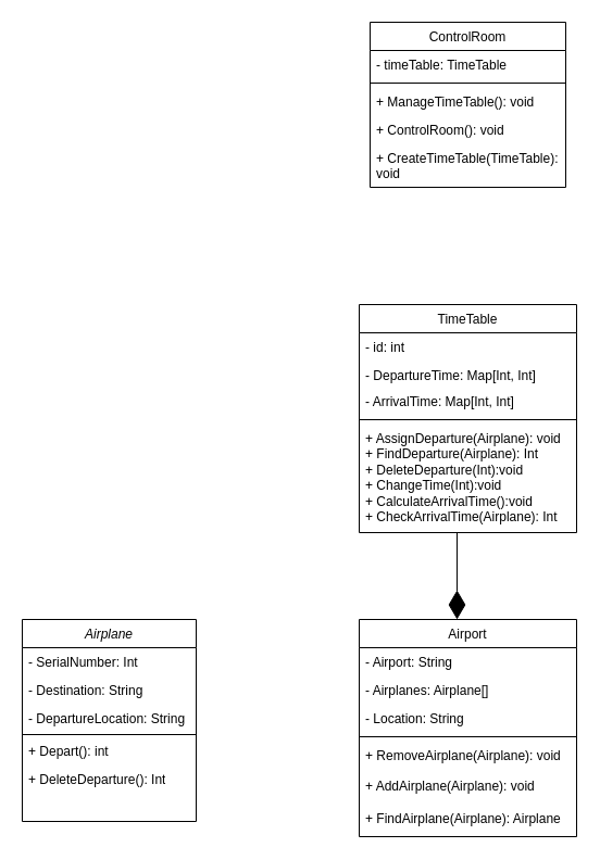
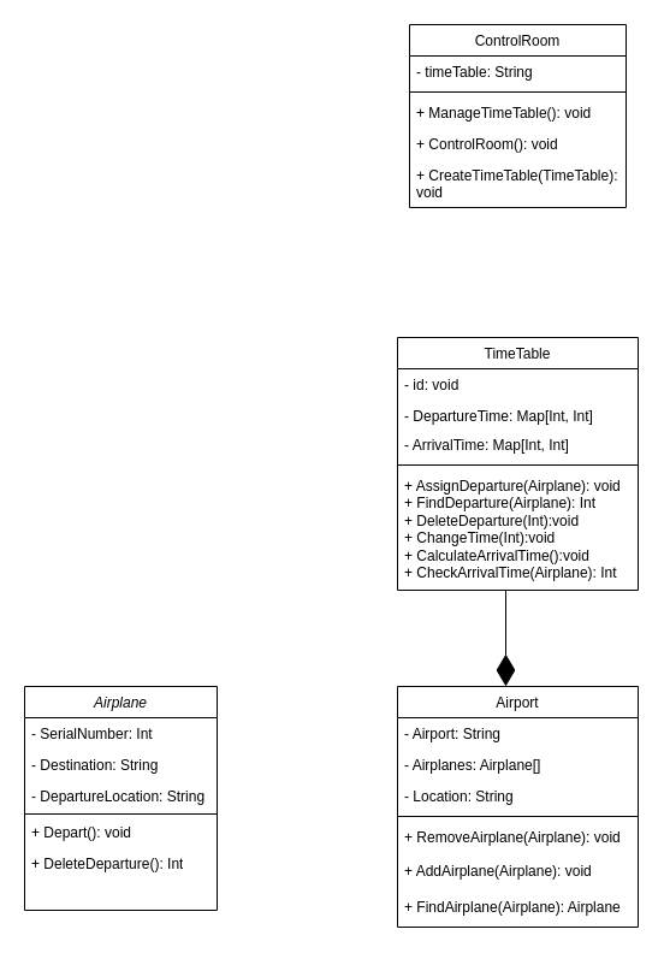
  <mxCell id="0" />
  <mxCell id="1" parent="0" />
  <mxCell id="2" value="Airplane" style="swimlane;fontStyle=2;align=center;verticalAlign=top;childLayout=stackLayout;horizontal=1;startSize=26;horizontalStack=0;resizeParent=1;resizeLast=0;collapsible=1;marginBottom=0;rounded=0;shadow=0;strokeWidth=1;" vertex="1" parent="1"><mxGeometry x="20" y="570" width="160" height="186" as="geometry"><mxRectangle x="230" y="140" width="160" height="26" as="alternateBounds" /></mxGeometry></mxCell>
  <mxCell id="3" value="- SerialNumber: Int" style="text;align=left;verticalAlign=top;spacingLeft=4;spacingRight=4;overflow=hidden;rotatable=0;points=[[0,0.5],[1,0.5]];portConstraint=eastwest;" vertex="1" parent="2"><mxGeometry y="26" width="160" height="26" as="geometry" /></mxCell>
  <mxCell id="4" value="- Destination: String" style="text;align=left;verticalAlign=top;spacingLeft=4;spacingRight=4;overflow=hidden;rotatable=0;points=[[0,0.5],[1,0.5]];portConstraint=eastwest;rounded=0;shadow=0;html=0;" vertex="1" parent="2"><mxGeometry y="52" width="160" height="26" as="geometry" /></mxCell>
  <mxCell id="5" value="- DepartureLocation: String" style="text;strokeColor=none;fillColor=none;align=left;verticalAlign=top;spacingLeft=4;spacingRight=4;overflow=hidden;rotatable=0;points=[[0,0.5],[1,0.5]];portConstraint=eastwest;whiteSpace=wrap;html=1;" vertex="1" parent="2"><mxGeometry y="78" width="160" height="26" as="geometry" /></mxCell>
  <mxCell id="6" value="" style="line;html=1;strokeWidth=1;align=left;verticalAlign=middle;spacingTop=-1;spacingLeft=3;spacingRight=3;rotatable=0;labelPosition=right;points=[];portConstraint=eastwest;" vertex="1" parent="2"><mxGeometry y="104" width="160" height="4" as="geometry" /></mxCell>
- <mxCell id="7" value="+ Depart(): int" style="text;align=left;verticalAlign=top;spacingLeft=4;spacingRight=4;overflow=hidden;rotatable=0;points=[[0,0.5],[1,0.5]];portConstraint=eastwest;" vertex="1" parent="2"><mxGeometry y="108" width="160" height="26" as="geometry" /></mxCell>
+ <mxCell id="7" value="+ Depart(): void" style="text;align=left;verticalAlign=top;spacingLeft=4;spacingRight=4;overflow=hidden;rotatable=0;points=[[0,0.5],[1,0.5]];portConstraint=eastwest;" vertex="1" parent="2"><mxGeometry y="108" width="160" height="26" as="geometry" /></mxCell>
  <mxCell id="8" value="+ DeleteDeparture(): Int" style="text;strokeColor=none;fillColor=none;align=left;verticalAlign=top;spacingLeft=4;spacingRight=4;overflow=hidden;rotatable=0;points=[[0,0.5],[1,0.5]];portConstraint=eastwest;whiteSpace=wrap;html=1;" vertex="1" parent="2"><mxGeometry y="134" width="160" height="26" as="geometry" /></mxCell>
  <mxCell id="9" value="Airport" style="swimlane;fontStyle=0;align=center;verticalAlign=top;childLayout=stackLayout;horizontal=1;startSize=26;horizontalStack=0;resizeParent=1;resizeParentMax=0;resizeLast=0;collapsible=1;marginBottom=0;whiteSpace=wrap;html=1;" vertex="1" parent="1"><mxGeometry x="330" y="570" width="200" height="200" as="geometry" /></mxCell>
  <mxCell id="10" value="- Airport: String" style="text;strokeColor=none;fillColor=none;align=left;verticalAlign=top;spacingLeft=4;spacingRight=4;overflow=hidden;rotatable=0;points=[[0,0.5],[1,0.5]];portConstraint=eastwest;whiteSpace=wrap;html=1;" vertex="1" parent="9"><mxGeometry y="26" width="200" height="26" as="geometry" /></mxCell>
  <mxCell id="11" value="- Airplanes: Airplane[]" style="text;strokeColor=none;fillColor=none;align=left;verticalAlign=top;spacingLeft=4;spacingRight=4;overflow=hidden;rotatable=0;points=[[0,0.5],[1,0.5]];portConstraint=eastwest;whiteSpace=wrap;html=1;" vertex="1" parent="9"><mxGeometry y="52" width="200" height="26" as="geometry" /></mxCell>
  <mxCell id="12" value="- Location: String" style="text;strokeColor=none;fillColor=none;align=left;verticalAlign=top;spacingLeft=4;spacingRight=4;overflow=hidden;rotatable=0;points=[[0,0.5],[1,0.5]];portConstraint=eastwest;whiteSpace=wrap;html=1;" vertex="1" parent="9"><mxGeometry y="78" width="200" height="26" as="geometry" /></mxCell>
  <mxCell id="13" value="" style="line;strokeWidth=1;fillColor=none;align=left;verticalAlign=middle;spacingTop=-1;spacingLeft=3;spacingRight=3;rotatable=0;labelPosition=right;points=[];portConstraint=eastwest;strokeColor=inherit;" vertex="1" parent="9"><mxGeometry y="104" width="200" height="8" as="geometry" /></mxCell>
  <mxCell id="14" value="+ RemoveAirplane(Airplane): void" style="text;strokeColor=none;fillColor=none;align=left;verticalAlign=top;spacingLeft=4;spacingRight=4;overflow=hidden;rotatable=0;points=[[0,0.5],[1,0.5]];portConstraint=eastwest;whiteSpace=wrap;html=1;" vertex="1" parent="9"><mxGeometry y="112" width="200" height="28" as="geometry" /></mxCell>
  <mxCell id="15" value="+ AddAirplane(Airplane): void" style="text;strokeColor=none;fillColor=none;align=left;verticalAlign=top;spacingLeft=4;spacingRight=4;overflow=hidden;rotatable=0;points=[[0,0.5],[1,0.5]];portConstraint=eastwest;whiteSpace=wrap;html=1;" vertex="1" parent="9"><mxGeometry y="140" width="200" height="30" as="geometry" /></mxCell>
  <mxCell id="16" value="+ FindAirplane(Airplane): Airplane" style="text;strokeColor=none;fillColor=none;align=left;verticalAlign=top;spacingLeft=4;spacingRight=4;overflow=hidden;rotatable=0;points=[[0,0.5],[1,0.5]];portConstraint=eastwest;whiteSpace=wrap;html=1;" vertex="1" parent="9"><mxGeometry y="170" width="200" height="30" as="geometry" /></mxCell>
  <mxCell id="17" value="TimeTable" style="swimlane;fontStyle=0;align=center;verticalAlign=top;childLayout=stackLayout;horizontal=1;startSize=26;horizontalStack=0;resizeParent=1;resizeParentMax=0;resizeLast=0;collapsible=1;marginBottom=0;whiteSpace=wrap;html=1;" vertex="1" parent="1"><mxGeometry x="330" y="280" width="200" height="210" as="geometry" /></mxCell>
- <mxCell id="18" value="- id: int" style="text;strokeColor=none;fillColor=none;align=left;verticalAlign=top;spacingLeft=4;spacingRight=4;overflow=hidden;rotatable=0;points=[[0,0.5],[1,0.5]];portConstraint=eastwest;whiteSpace=wrap;html=1;" vertex="1" parent="17"><mxGeometry y="26" width="200" height="26" as="geometry" /></mxCell>
+ <mxCell id="18" value="- id: void" style="text;strokeColor=none;fillColor=none;align=left;verticalAlign=top;spacingLeft=4;spacingRight=4;overflow=hidden;rotatable=0;points=[[0,0.5],[1,0.5]];portConstraint=eastwest;whiteSpace=wrap;html=1;" vertex="1" parent="17"><mxGeometry y="26" width="200" height="26" as="geometry" /></mxCell>
  <mxCell id="19" value="- DepartureTime: Map[Int, Int]" style="text;strokeColor=none;fillColor=none;align=left;verticalAlign=top;spacingLeft=4;spacingRight=4;overflow=hidden;rotatable=0;points=[[0,0.5],[1,0.5]];portConstraint=eastwest;whiteSpace=wrap;html=1;" vertex="1" parent="17"><mxGeometry y="52" width="200" height="24" as="geometry" /></mxCell>
  <mxCell id="20" value="- ArrivalTime: Map[Int, Int]" style="text;strokeColor=none;fillColor=none;align=left;verticalAlign=top;spacingLeft=4;spacingRight=4;overflow=hidden;rotatable=0;points=[[0,0.5],[1,0.5]];portConstraint=eastwest;whiteSpace=wrap;html=1;" vertex="1" parent="17"><mxGeometry y="76" width="200" height="26" as="geometry" /></mxCell>
  <mxCell id="21" value="" style="line;strokeWidth=1;fillColor=none;align=left;verticalAlign=middle;spacingTop=-1;spacingLeft=3;spacingRight=3;rotatable=0;labelPosition=right;points=[];portConstraint=eastwest;strokeColor=inherit;" vertex="1" parent="17"><mxGeometry y="102" width="200" height="8" as="geometry" /></mxCell>
  <mxCell id="22" value="&lt;div&gt;+ AssignDeparture(Airplane): void&lt;/div&gt;&lt;div&gt;+ FindDeparture(Airplane): Int&lt;/div&gt;&lt;div&gt;+ DeleteDeparture(Int):void&lt;/div&gt;&lt;div&gt;+ ChangeTime(Int):void&lt;/div&gt;&lt;div&gt;+ CalculateArrivalTime():void&lt;/div&gt;&lt;div&gt;+ CheckArrivalTime(Airplane): Int&lt;/div&gt;" style="text;strokeColor=none;fillColor=none;align=left;verticalAlign=top;spacingLeft=4;spacingRight=4;overflow=hidden;rotatable=0;points=[[0,0.5],[1,0.5]];portConstraint=eastwest;whiteSpace=wrap;html=1;" vertex="1" parent="17"><mxGeometry y="110" width="200" height="100" as="geometry" /></mxCell>
  <mxCell id="23" value="" style="endArrow=diamondThin;endFill=1;endSize=24;html=1;rounded=0;" edge="1" parent="1"><mxGeometry width="160" relative="1" as="geometry"><mxPoint x="420" y="490" as="sourcePoint" /><mxPoint x="420" y="570" as="targetPoint" /></mxGeometry></mxCell>
  <mxCell id="24" value="ControlRoom" style="swimlane;fontStyle=0;align=center;verticalAlign=top;childLayout=stackLayout;horizontal=1;startSize=26;horizontalStack=0;resizeParent=1;resizeParentMax=0;resizeLast=0;collapsible=1;marginBottom=0;whiteSpace=wrap;html=1;" vertex="1" parent="1"><mxGeometry x="340" y="20" width="180" height="152" as="geometry" /></mxCell>
- <mxCell id="25" value="- timeTable: TimeTable" style="text;strokeColor=none;fillColor=none;align=left;verticalAlign=top;spacingLeft=4;spacingRight=4;overflow=hidden;rotatable=0;points=[[0,0.5],[1,0.5]];portConstraint=eastwest;whiteSpace=wrap;html=1;" vertex="1" parent="24"><mxGeometry y="26" width="180" height="26" as="geometry" /></mxCell>
+ <mxCell id="25" value="- timeTable: String" style="text;strokeColor=none;fillColor=none;align=left;verticalAlign=top;spacingLeft=4;spacingRight=4;overflow=hidden;rotatable=0;points=[[0,0.5],[1,0.5]];portConstraint=eastwest;whiteSpace=wrap;html=1;" vertex="1" parent="24"><mxGeometry y="26" width="180" height="26" as="geometry" /></mxCell>
  <mxCell id="26" value="" style="line;strokeWidth=1;fillColor=none;align=left;verticalAlign=middle;spacingTop=-1;spacingLeft=3;spacingRight=3;rotatable=0;labelPosition=right;points=[];portConstraint=eastwest;strokeColor=inherit;" vertex="1" parent="24"><mxGeometry y="52" width="180" height="8" as="geometry" /></mxCell>
  <mxCell id="27" value="+ ManageTimeTable(): void" style="text;strokeColor=none;fillColor=none;align=left;verticalAlign=top;spacingLeft=4;spacingRight=4;overflow=hidden;rotatable=0;points=[[0,0.5],[1,0.5]];portConstraint=eastwest;whiteSpace=wrap;html=1;" vertex="1" parent="24"><mxGeometry y="60" width="180" height="26" as="geometry" /></mxCell>
  <mxCell id="28" value="+ ControlRoom(): void" style="text;strokeColor=none;fillColor=none;align=left;verticalAlign=top;spacingLeft=4;spacingRight=4;overflow=hidden;rotatable=0;points=[[0,0.5],[1,0.5]];portConstraint=eastwest;whiteSpace=wrap;html=1;" vertex="1" parent="24"><mxGeometry y="86" width="180" height="26" as="geometry" /></mxCell>
  <mxCell id="29" value="+ CreateTimeTable(TimeTable): void" style="text;strokeColor=none;fillColor=none;align=left;verticalAlign=top;spacingLeft=4;spacingRight=4;overflow=hidden;rotatable=0;points=[[0,0.5],[1,0.5]];portConstraint=eastwest;whiteSpace=wrap;html=1;" vertex="1" parent="24"><mxGeometry y="112" width="180" height="40" as="geometry" /></mxCell>
